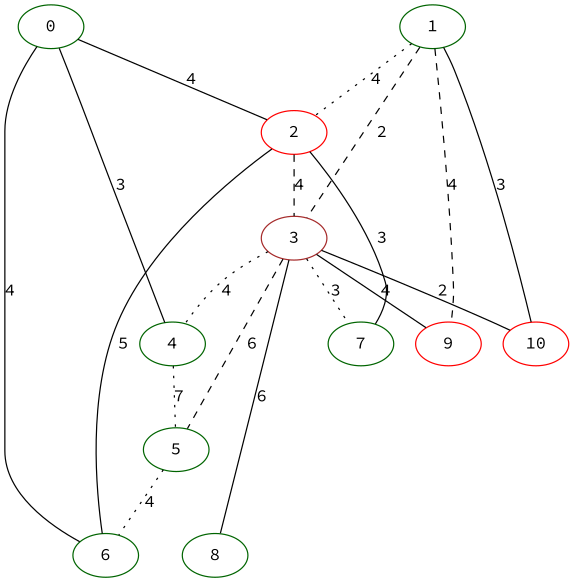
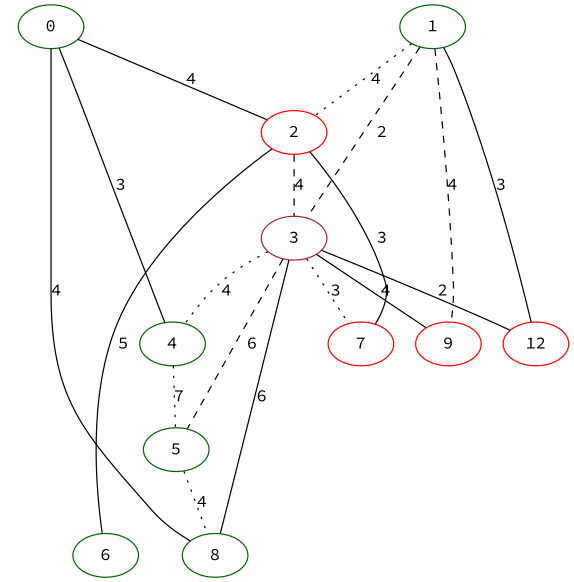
  graph {
    fontname="Source Code Pro"
    node [color=darkgreen fontname="Source Code Pro" habit=8 x=4 y=5]
    edge [fontname="Source Code Pro" style=solid weight=4]
    0 [x=6 y=10]
    2 [color=red habit=5]
    4 [x=8 y=8]
    8 [base=2 habit=1 x=10 y=9]
    3 [color=brown habit=6 x=7]
    6 [base=1 habit=1 x=1 y=7]
-   7 [habit=3 y=3]
+   7 [color=red habit=3 y=3]
    5 [x=5 y=7]
    1 [habit=1 x=7 y=3]
    9 [color=red x=9 y=1]
-   10 [color=red habit=9 x=10 y=4]
+   10 [color=red habit=9 x=10 y=4 label=12]
    0 -- 2 [label=4]
    0 -- 4 [label=3 weight=3]
-   0 -- 6 [label=4]
+   0 -- 8 [label=4]
    2 -- 3 [label=4 style=dashed]
    2 -- 6 [label=5 weight=5]
    2 -- 7 [label=3 weight=3]
    4 -- 5 [label=7 style=dotted weight=7]
    3 -- 4 [label=4 style=dotted]
    3 -- 8 [label=6 weight=6]
    3 -- 7 [label=3 style=dotted weight=3]
    3 -- 5 [label=6 style=dashed weight=1]
    3 -- 9 [label=4]
    3 -- 10 [label=2 weight=2]
-   5 -- 6 [label=4 style=dotted]
+   5 -- 8 [label=4 style=dotted]
    1 -- 2 [label=4 style=dotted]
    1 -- 3 [label=2 style=dashed weight=2]
    1 -- 9 [label=4 style=dashed weight=2]
    1 -- 10 [label=3 weight=3]
  }
